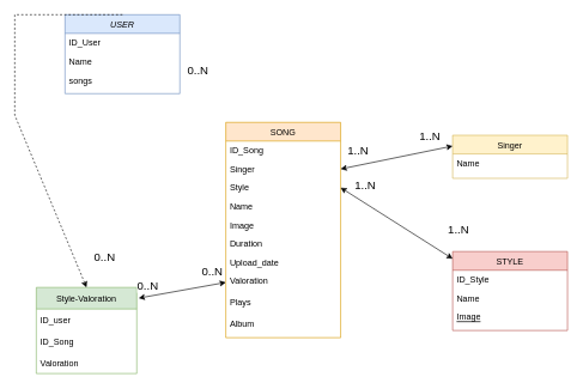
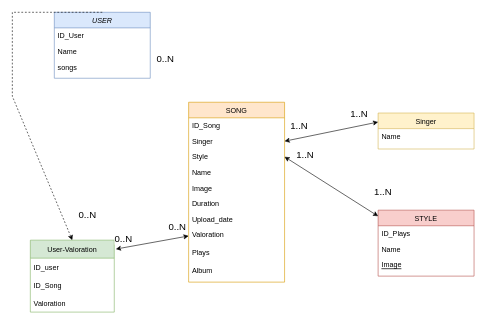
  <mxCell id="0" />
  <mxCell id="1" parent="0" />
  <mxCell id="2" value="USER" style="swimlane;fontStyle=2;align=center;verticalAlign=top;childLayout=stackLayout;horizontal=1;startSize=26;horizontalStack=0;resizeParent=1;resizeLast=0;collapsible=1;marginBottom=0;rounded=0;shadow=0;strokeWidth=1;fillColor=#dae8fc;strokeColor=#6c8ebf;" parent="1" vertex="1"><mxGeometry x="90" y="20" width="160" height="110" as="geometry"><mxRectangle x="230" y="140" width="160" height="26" as="alternateBounds" /></mxGeometry></mxCell>
  <mxCell id="3" value="ID_User" style="text;align=left;verticalAlign=top;spacingLeft=4;spacingRight=4;overflow=hidden;rotatable=0;points=[[0,0.5],[1,0.5]];portConstraint=eastwest;" parent="2" vertex="1"><mxGeometry y="26" width="160" height="26" as="geometry" /></mxCell>
  <mxCell id="4" value="Name" style="text;align=left;verticalAlign=top;spacingLeft=4;spacingRight=4;overflow=hidden;rotatable=0;points=[[0,0.5],[1,0.5]];portConstraint=eastwest;rounded=0;shadow=0;html=0;" parent="2" vertex="1"><mxGeometry y="52" width="160" height="26" as="geometry" /></mxCell>
  <mxCell id="5" value="songs" style="text;align=left;verticalAlign=top;spacingLeft=4;spacingRight=4;overflow=hidden;rotatable=0;points=[[0,0.5],[1,0.5]];portConstraint=eastwest;rounded=0;shadow=0;html=0;" parent="2" vertex="1"><mxGeometry y="78" width="160" height="26" as="geometry" /></mxCell>
  <mxCell id="6" value="STYLE" style="swimlane;fontStyle=0;align=center;verticalAlign=top;childLayout=stackLayout;horizontal=1;startSize=26;horizontalStack=0;resizeParent=1;resizeLast=0;collapsible=1;marginBottom=0;rounded=0;shadow=0;strokeWidth=1;fillColor=#f8cecc;strokeColor=#b85450;" parent="1" vertex="1"><mxGeometry x="630" y="350" width="160" height="110" as="geometry"><mxRectangle x="130" y="380" width="160" height="26" as="alternateBounds" /></mxGeometry></mxCell>
- <mxCell id="7" value="ID_Style" style="text;align=left;verticalAlign=top;spacingLeft=4;spacingRight=4;overflow=hidden;rotatable=0;points=[[0,0.5],[1,0.5]];portConstraint=eastwest;" parent="6" vertex="1"><mxGeometry y="26" width="160" height="26" as="geometry" /></mxCell>
+ <mxCell id="7" value="ID_Plays" style="text;align=left;verticalAlign=top;spacingLeft=4;spacingRight=4;overflow=hidden;rotatable=0;points=[[0,0.5],[1,0.5]];portConstraint=eastwest;" parent="6" vertex="1"><mxGeometry y="26" width="160" height="26" as="geometry" /></mxCell>
  <mxCell id="8" value="Name" style="text;align=left;verticalAlign=top;spacingLeft=4;spacingRight=4;overflow=hidden;rotatable=0;points=[[0,0.5],[1,0.5]];portConstraint=eastwest;rounded=0;shadow=0;html=0;" parent="6" vertex="1"><mxGeometry y="52" width="160" height="26" as="geometry" /></mxCell>
  <mxCell id="9" value="Image" style="text;align=left;verticalAlign=top;spacingLeft=4;spacingRight=4;overflow=hidden;rotatable=0;points=[[0,0.5],[1,0.5]];portConstraint=eastwest;fontStyle=4" parent="6" vertex="1"><mxGeometry y="78" width="160" height="26" as="geometry" /></mxCell>
  <mxCell id="10" value="Singer" style="swimlane;fontStyle=0;align=center;verticalAlign=top;childLayout=stackLayout;horizontal=1;startSize=26;horizontalStack=0;resizeParent=1;resizeLast=0;collapsible=1;marginBottom=0;rounded=0;shadow=0;strokeWidth=1;fillColor=#fff2cc;strokeColor=#d6b656;" parent="1" vertex="1"><mxGeometry x="630" y="188" width="160" height="60" as="geometry"><mxRectangle x="340" y="380" width="170" height="26" as="alternateBounds" /></mxGeometry></mxCell>
  <mxCell id="11" value="Name" style="text;align=left;verticalAlign=top;spacingLeft=4;spacingRight=4;overflow=hidden;rotatable=0;points=[[0,0.5],[1,0.5]];portConstraint=eastwest;" parent="10" vertex="1"><mxGeometry y="26" width="160" height="26" as="geometry" /></mxCell>
  <mxCell id="12" value="SONG" style="swimlane;fontStyle=0;align=center;verticalAlign=top;childLayout=stackLayout;horizontal=1;startSize=26;horizontalStack=0;resizeParent=1;resizeLast=0;collapsible=1;marginBottom=0;rounded=0;shadow=0;strokeWidth=1;fillColor=#ffe6cc;strokeColor=#d79b00;" parent="1" vertex="1"><mxGeometry x="314" y="170" width="160" height="300" as="geometry"><mxRectangle x="550" y="140" width="160" height="26" as="alternateBounds" /></mxGeometry></mxCell>
  <mxCell id="13" value="ID_Song&#10;" style="text;align=left;verticalAlign=top;spacingLeft=4;spacingRight=4;overflow=hidden;rotatable=0;points=[[0,0.5],[1,0.5]];portConstraint=eastwest;" parent="12" vertex="1"><mxGeometry y="26" width="160" height="26" as="geometry" /></mxCell>
  <mxCell id="14" value="Singer" style="text;align=left;verticalAlign=top;spacingLeft=4;spacingRight=4;overflow=hidden;rotatable=0;points=[[0,0.5],[1,0.5]];portConstraint=eastwest;rounded=0;shadow=0;html=0;" parent="12" vertex="1"><mxGeometry y="52" width="160" height="26" as="geometry" /></mxCell>
  <mxCell id="15" value="Style" style="text;align=left;verticalAlign=top;spacingLeft=4;spacingRight=4;overflow=hidden;rotatable=0;points=[[0,0.5],[1,0.5]];portConstraint=eastwest;rounded=0;shadow=0;html=0;" parent="12" vertex="1"><mxGeometry y="78" width="160" height="26" as="geometry" /></mxCell>
  <mxCell id="16" value="Name" style="text;align=left;verticalAlign=top;spacingLeft=4;spacingRight=4;overflow=hidden;rotatable=0;points=[[0,0.5],[1,0.5]];portConstraint=eastwest;rounded=0;shadow=0;html=0;" parent="12" vertex="1"><mxGeometry y="104" width="160" height="26" as="geometry" /></mxCell>
  <mxCell id="17" value="Image" style="text;align=left;verticalAlign=top;spacingLeft=4;spacingRight=4;overflow=hidden;rotatable=0;points=[[0,0.5],[1,0.5]];portConstraint=eastwest;rounded=0;shadow=0;html=0;" parent="12" vertex="1"><mxGeometry y="130" width="160" height="26" as="geometry" /></mxCell>
  <mxCell id="18" value="Duration" style="text;align=left;verticalAlign=top;spacingLeft=4;spacingRight=4;overflow=hidden;rotatable=0;points=[[0,0.5],[1,0.5]];portConstraint=eastwest;" parent="12" vertex="1"><mxGeometry y="156" width="160" height="26" as="geometry" /></mxCell>
  <mxCell id="19" value="Upload_date" style="text;align=left;verticalAlign=top;spacingLeft=4;spacingRight=4;overflow=hidden;rotatable=0;points=[[0,0.5],[1,0.5]];portConstraint=eastwest;" vertex="1" parent="12"><mxGeometry y="182" width="160" height="26" as="geometry" /></mxCell>
  <mxCell id="20" value="Valoration" style="text;align=left;verticalAlign=top;spacingLeft=4;spacingRight=4;overflow=hidden;rotatable=0;points=[[0,0.5],[1,0.5]];portConstraint=eastwest;" parent="12" vertex="1"><mxGeometry y="208" width="160" height="30" as="geometry" /></mxCell>
  <mxCell id="21" value="Plays" style="text;align=left;verticalAlign=top;spacingLeft=4;spacingRight=4;overflow=hidden;rotatable=0;points=[[0,0.5],[1,0.5]];portConstraint=eastwest;" vertex="1" parent="12"><mxGeometry y="238" width="160" height="30" as="geometry" /></mxCell>
  <mxCell id="22" value="Album&#10;" style="text;align=left;verticalAlign=top;spacingLeft=4;spacingRight=4;overflow=hidden;rotatable=0;points=[[0,0.5],[1,0.5]];portConstraint=eastwest;" vertex="1" parent="12"><mxGeometry y="268" width="160" height="30" as="geometry" /></mxCell>
- <mxCell id="23" value="Style-Valoration" style="swimlane;fontStyle=0;childLayout=stackLayout;horizontal=1;startSize=30;horizontalStack=0;resizeParent=1;resizeParentMax=0;resizeLast=0;collapsible=1;marginBottom=0;fillColor=#d5e8d4;strokeColor=#82b366;" vertex="1" parent="1"><mxGeometry x="50" y="400" width="140" height="120" as="geometry" /></mxCell>
+ <mxCell id="23" value="User-Valoration" style="swimlane;fontStyle=0;childLayout=stackLayout;horizontal=1;startSize=30;horizontalStack=0;resizeParent=1;resizeParentMax=0;resizeLast=0;collapsible=1;marginBottom=0;fillColor=#d5e8d4;strokeColor=#82b366;" vertex="1" parent="1"><mxGeometry x="50" y="400" width="140" height="120" as="geometry" /></mxCell>
  <mxCell id="24" value="ID_user" style="text;strokeColor=none;fillColor=none;align=left;verticalAlign=middle;spacingLeft=4;spacingRight=4;overflow=hidden;points=[[0,0.5],[1,0.5]];portConstraint=eastwest;rotatable=0;" vertex="1" parent="23"><mxGeometry y="30" width="140" height="30" as="geometry" /></mxCell>
  <mxCell id="25" value="ID_Song" style="text;strokeColor=none;fillColor=none;align=left;verticalAlign=middle;spacingLeft=4;spacingRight=4;overflow=hidden;points=[[0,0.5],[1,0.5]];portConstraint=eastwest;rotatable=0;" vertex="1" parent="23"><mxGeometry y="60" width="140" height="30" as="geometry" /></mxCell>
  <mxCell id="26" value="Valoration" style="text;strokeColor=none;fillColor=none;align=left;verticalAlign=middle;spacingLeft=4;spacingRight=4;overflow=hidden;points=[[0,0.5],[1,0.5]];portConstraint=eastwest;rotatable=0;" vertex="1" parent="23"><mxGeometry y="90" width="140" height="30" as="geometry" /></mxCell>
  <mxCell id="27" value="&lt;font style=&quot;font-size: 16px;&quot;&gt;0..N&lt;/font&gt;" style="edgeLabel;html=1;align=center;verticalAlign=middle;resizable=0;points=[];spacing=7;" vertex="1" connectable="0" parent="1"><mxGeometry x="279.999" y="130.004" as="geometry"><mxPoint x="-5" y="-33" as="offset" /></mxGeometry></mxCell>
  <mxCell id="28" value="" style="endArrow=classic;startArrow=classic;html=1;rounded=0;fontSize=16;exitX=0;exitY=0.25;exitDx=0;exitDy=0;entryX=1;entryY=0.5;entryDx=0;entryDy=0;" edge="1" parent="1" source="10" target="14"><mxGeometry width="50" height="50" relative="1" as="geometry"><mxPoint x="290" y="-160" as="sourcePoint" /><mxPoint x="480" y="-180" as="targetPoint" /></mxGeometry></mxCell>
  <mxCell id="29" value="&lt;font style=&quot;font-size: 16px;&quot;&gt;1..N&lt;/font&gt;" style="edgeLabel;html=1;align=center;verticalAlign=middle;resizable=0;points=[];spacing=7;" vertex="1" connectable="0" parent="1"><mxGeometry x="599.999" y="150.004" as="geometry"><mxPoint x="-2" y="38" as="offset" /></mxGeometry></mxCell>
  <mxCell id="30" value="&lt;font style=&quot;font-size: 16px;&quot;&gt;1..N&lt;/font&gt;" style="edgeLabel;html=1;align=center;verticalAlign=middle;resizable=0;points=[];spacing=7;" vertex="1" connectable="0" parent="1"><mxGeometry x="499.999" y="170.004" as="geometry"><mxPoint x="-2" y="38" as="offset" /></mxGeometry></mxCell>
  <mxCell id="31" value="" style="endArrow=classic;startArrow=classic;html=1;rounded=0;fontSize=16;exitX=0;exitY=0.091;exitDx=0;exitDy=0;entryX=1;entryY=0.5;entryDx=0;entryDy=0;exitPerimeter=0;" edge="1" parent="1" source="6" target="15"><mxGeometry width="50" height="50" relative="1" as="geometry"><mxPoint x="630" y="-90" as="sourcePoint" /><mxPoint x="463.5" y="-110" as="targetPoint" /></mxGeometry></mxCell>
  <mxCell id="32" value="&lt;font style=&quot;font-size: 16px;&quot;&gt;1..N&lt;/font&gt;" style="edgeLabel;html=1;align=center;verticalAlign=middle;resizable=0;points=[];spacing=7;" vertex="1" connectable="0" parent="1"><mxGeometry x="639.999" y="280.004" as="geometry"><mxPoint x="-2" y="38" as="offset" /></mxGeometry></mxCell>
  <mxCell id="33" value="" style="endArrow=classic;html=1;rounded=0;fontSize=16;exitX=0.5;exitY=0;exitDx=0;exitDy=0;entryX=0.5;entryY=0;entryDx=0;entryDy=0;dashed=1;" edge="1" parent="1" source="2" target="23"><mxGeometry width="50" height="50" relative="1" as="geometry"><mxPoint x="190" y="-170" as="sourcePoint" /><mxPoint x="240" y="-220" as="targetPoint" /><Array as="points"><mxPoint x="20" y="20" /><mxPoint x="20" y="160" /></Array></mxGeometry></mxCell>
  <mxCell id="34" value="&lt;font style=&quot;font-size: 16px;&quot;&gt;0..N&lt;/font&gt;" style="edgeLabel;html=1;align=center;verticalAlign=middle;resizable=0;points=[];spacing=7;" vertex="1" connectable="0" parent="1"><mxGeometry x="149.999" y="390.004" as="geometry"><mxPoint x="-5" y="-33" as="offset" /></mxGeometry></mxCell>
  <mxCell id="35" value="" style="endArrow=classic;startArrow=classic;html=1;rounded=0;fontSize=16;exitX=1.019;exitY=0.124;exitDx=0;exitDy=0;exitPerimeter=0;entryX=0;entryY=0.5;entryDx=0;entryDy=0;" edge="1" parent="1" source="23" target="20"><mxGeometry width="50" height="50" relative="1" as="geometry"><mxPoint x="250" y="-30" as="sourcePoint" /><mxPoint x="300" y="-80" as="targetPoint" /></mxGeometry></mxCell>
  <mxCell id="36" value="&lt;font style=&quot;font-size: 16px;&quot;&gt;0..N&lt;/font&gt;" style="edgeLabel;html=1;align=center;verticalAlign=middle;resizable=0;points=[];spacing=7;" vertex="1" connectable="0" parent="1"><mxGeometry x="209.999" y="430.004" as="geometry"><mxPoint x="-5" y="-33" as="offset" /></mxGeometry></mxCell>
  <mxCell id="37" value="&lt;font style=&quot;font-size: 16px;&quot;&gt;0..N&lt;/font&gt;" style="edgeLabel;html=1;align=center;verticalAlign=middle;resizable=0;points=[];spacing=7;" vertex="1" connectable="0" parent="1"><mxGeometry x="299.999" y="410.004" as="geometry"><mxPoint x="-5" y="-33" as="offset" /></mxGeometry></mxCell>
  <mxCell id="38" value="&lt;font style=&quot;font-size: 16px;&quot;&gt;1..N&lt;/font&gt;" style="edgeLabel;html=1;align=center;verticalAlign=middle;resizable=0;points=[];spacing=7;" vertex="1" connectable="0" parent="1"><mxGeometry x="509.999" y="218.004" as="geometry"><mxPoint x="-2" y="38" as="offset" /></mxGeometry></mxCell>
